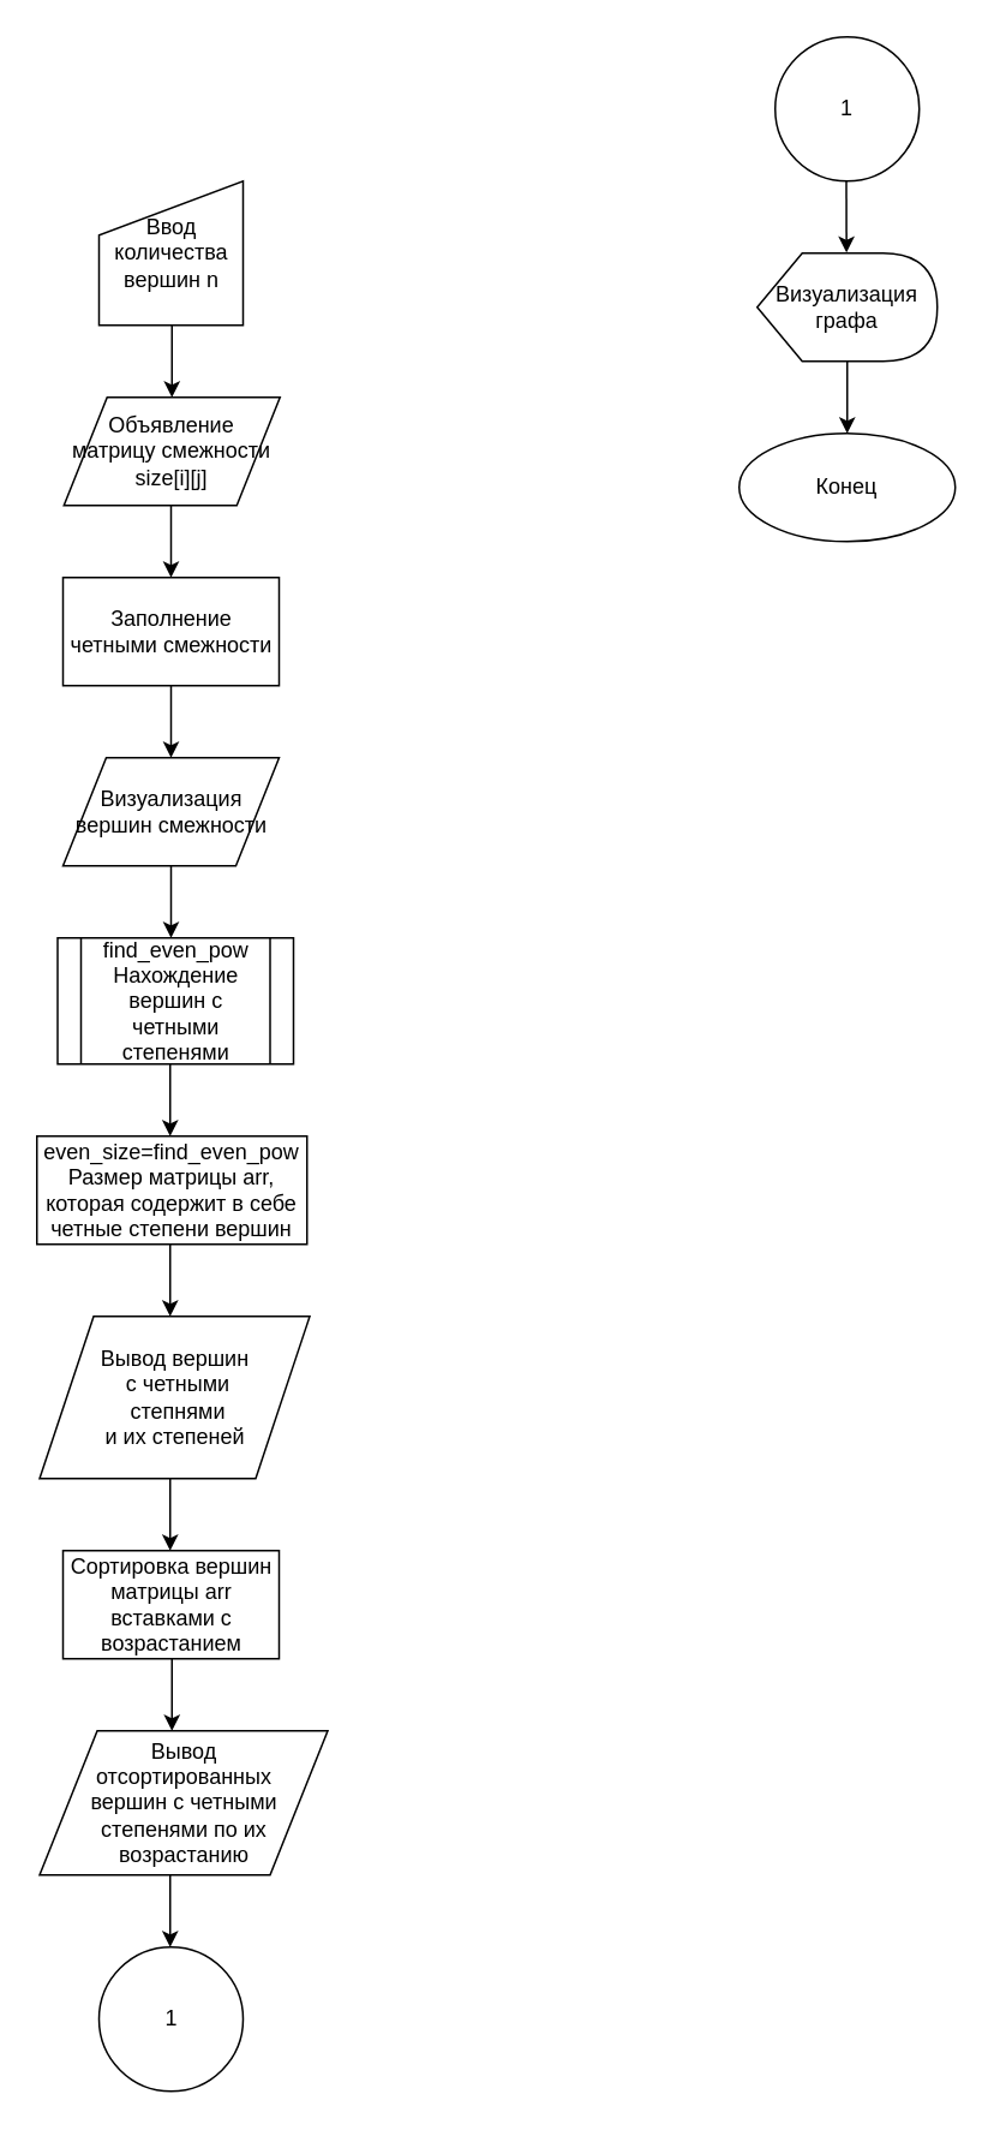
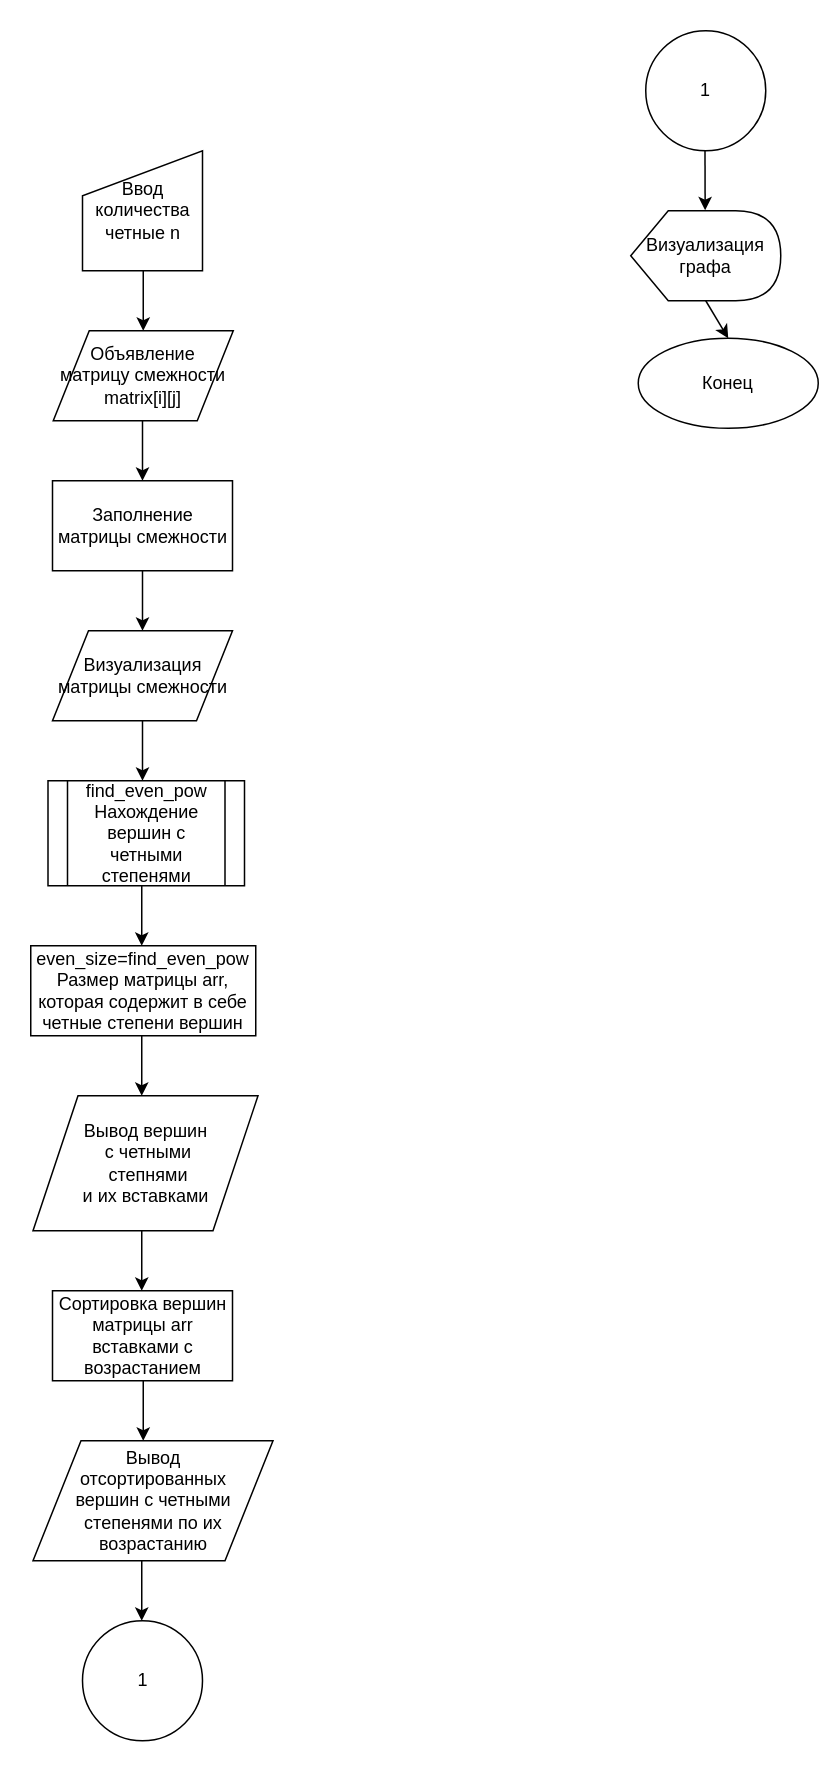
  <mxCell id="0" />
  <mxCell id="1" parent="0" />
- <mxCell id="2" value="&lt;span style=&quot;white-space: normal&quot;&gt;Ввод количества вершин n&lt;/span&gt;" style="shape=manualInput;whiteSpace=wrap;html=1;" vertex="1" parent="1"><mxGeometry x="54.5" y="100" width="80" height="80" as="geometry" /></mxCell>
+ <mxCell id="2" value="&lt;span style=&quot;white-space: normal&quot;&gt;Ввод количества четные n&lt;/span&gt;" style="shape=manualInput;whiteSpace=wrap;html=1;" vertex="1" parent="1"><mxGeometry x="54.5" y="100" width="80" height="80" as="geometry" /></mxCell>
  <mxCell id="3" value="" style="endArrow=classic;html=1;exitX=0.5;exitY=1;exitDx=0;exitDy=0;entryX=0.5;entryY=0;entryDx=0;entryDy=0;" edge="1" parent="1" target="4"><mxGeometry width="50" height="50" relative="1" as="geometry"><mxPoint x="95" y="180" as="sourcePoint" /><mxPoint x="95" y="214.64" as="targetPoint" /></mxGeometry></mxCell>
- <mxCell id="4" value="&lt;span style=&quot;white-space: normal&quot;&gt;Объявление матрицу смежности size[i][j]&lt;/span&gt;" style="shape=parallelogram;perimeter=parallelogramPerimeter;whiteSpace=wrap;html=1;" vertex="1" parent="1"><mxGeometry x="35" y="220" width="120" height="60" as="geometry" /></mxCell>
+ <mxCell id="4" value="&lt;span style=&quot;white-space: normal&quot;&gt;Объявление матрицу смежности matrix[i][j]&lt;/span&gt;" style="shape=parallelogram;perimeter=parallelogramPerimeter;whiteSpace=wrap;html=1;" vertex="1" parent="1"><mxGeometry x="35" y="220" width="120" height="60" as="geometry" /></mxCell>
  <mxCell id="5" value="" style="endArrow=classic;html=1;exitX=0.5;exitY=1;exitDx=0;exitDy=0;entryX=0.5;entryY=0;entryDx=0;entryDy=0;" edge="1" parent="1"><mxGeometry width="50" height="50" relative="1" as="geometry"><mxPoint x="94.5" y="280" as="sourcePoint" /><mxPoint x="94.5" y="320" as="targetPoint" /></mxGeometry></mxCell>
- <mxCell id="6" value="&lt;span style=&quot;white-space: normal&quot;&gt;Заполнение четными смежности&lt;/span&gt;" style="rounded=0;whiteSpace=wrap;html=1;" vertex="1" parent="1"><mxGeometry x="34.5" y="320" width="120" height="60" as="geometry" /></mxCell>
+ <mxCell id="6" value="&lt;span style=&quot;white-space: normal&quot;&gt;Заполнение матрицы смежности&lt;/span&gt;" style="rounded=0;whiteSpace=wrap;html=1;" vertex="1" parent="1"><mxGeometry x="34.5" y="320" width="120" height="60" as="geometry" /></mxCell>
  <mxCell id="7" value="" style="endArrow=classic;html=1;exitX=0.5;exitY=1;exitDx=0;exitDy=0;entryX=0.5;entryY=0;entryDx=0;entryDy=0;" edge="1" parent="1"><mxGeometry width="50" height="50" relative="1" as="geometry"><mxPoint x="94.5" y="380" as="sourcePoint" /><mxPoint x="94.5" y="420" as="targetPoint" /></mxGeometry></mxCell>
- <mxCell id="8" value="&lt;span style=&quot;white-space: normal&quot;&gt;Визуализация вершин смежности&lt;/span&gt;" style="shape=parallelogram;perimeter=parallelogramPerimeter;whiteSpace=wrap;html=1;" vertex="1" parent="1"><mxGeometry x="34.5" y="420" width="120" height="60" as="geometry" /></mxCell>
+ <mxCell id="8" value="&lt;span style=&quot;white-space: normal&quot;&gt;Визуализация матрицы смежности&lt;/span&gt;" style="shape=parallelogram;perimeter=parallelogramPerimeter;whiteSpace=wrap;html=1;" vertex="1" parent="1"><mxGeometry x="34.5" y="420" width="120" height="60" as="geometry" /></mxCell>
  <mxCell id="9" value="" style="endArrow=classic;html=1;exitX=0.5;exitY=1;exitDx=0;exitDy=0;entryX=0.5;entryY=0;entryDx=0;entryDy=0;" edge="1" parent="1"><mxGeometry width="50" height="50" relative="1" as="geometry"><mxPoint x="94.5" y="480" as="sourcePoint" /><mxPoint x="94.5" y="520" as="targetPoint" /></mxGeometry></mxCell>
  <mxCell id="10" value="&lt;span style=&quot;white-space: normal&quot;&gt;find_even_pow&lt;/span&gt;&lt;br style=&quot;white-space: normal&quot;&gt;&lt;span style=&quot;white-space: normal&quot;&gt;Нахождение вершин с четными степенями&lt;/span&gt;" style="shape=process;whiteSpace=wrap;html=1;backgroundOutline=1;" vertex="1" parent="1"><mxGeometry x="31.5" y="520" width="131" height="70" as="geometry" /></mxCell>
  <mxCell id="11" value="" style="endArrow=classic;html=1;exitX=0.5;exitY=1;exitDx=0;exitDy=0;entryX=0.5;entryY=0;entryDx=0;entryDy=0;" edge="1" parent="1"><mxGeometry width="50" height="50" relative="1" as="geometry"><mxPoint x="94" y="590" as="sourcePoint" /><mxPoint x="94" y="630" as="targetPoint" /></mxGeometry></mxCell>
  <mxCell id="12" value="&lt;span style=&quot;white-space: normal&quot;&gt;even_size=find_even_pow&lt;/span&gt;&lt;br style=&quot;white-space: normal&quot;&gt;&lt;span style=&quot;white-space: normal&quot;&gt;Размер матрицы arr, которая содержит в себе четные степени вершин&lt;/span&gt;" style="rounded=0;whiteSpace=wrap;html=1;" vertex="1" parent="1"><mxGeometry x="20" y="630" width="150" height="60" as="geometry" /></mxCell>
  <mxCell id="13" value="" style="endArrow=classic;html=1;exitX=0.5;exitY=1;exitDx=0;exitDy=0;entryX=0.5;entryY=0;entryDx=0;entryDy=0;" edge="1" parent="1"><mxGeometry width="50" height="50" relative="1" as="geometry"><mxPoint x="94" y="690" as="sourcePoint" /><mxPoint x="94" y="730" as="targetPoint" /></mxGeometry></mxCell>
- <mxCell id="14" value="&lt;span style=&quot;white-space: normal&quot;&gt;Вывод вершин&lt;br&gt;&amp;nbsp;с четными&lt;br&gt;&amp;nbsp;степнями &lt;br&gt;и их степеней&lt;/span&gt;" style="shape=parallelogram;perimeter=parallelogramPerimeter;whiteSpace=wrap;html=1;" vertex="1" parent="1"><mxGeometry x="21.5" y="730" width="150" height="90" as="geometry" /></mxCell>
+ <mxCell id="14" value="&lt;span style=&quot;white-space: normal&quot;&gt;Вывод вершин&lt;br&gt;&amp;nbsp;с четными&lt;br&gt;&amp;nbsp;степнями &lt;br&gt;и их вставками&lt;/span&gt;" style="shape=parallelogram;perimeter=parallelogramPerimeter;whiteSpace=wrap;html=1;" vertex="1" parent="1"><mxGeometry x="21.5" y="730" width="150" height="90" as="geometry" /></mxCell>
  <mxCell id="15" value="" style="endArrow=classic;html=1;exitX=0.5;exitY=1;exitDx=0;exitDy=0;entryX=0.5;entryY=0;entryDx=0;entryDy=0;" edge="1" parent="1"><mxGeometry width="50" height="50" relative="1" as="geometry"><mxPoint x="94" y="820" as="sourcePoint" /><mxPoint x="94" y="860" as="targetPoint" /></mxGeometry></mxCell>
  <mxCell id="16" value="&lt;span style=&quot;white-space: normal&quot;&gt;Сортировка вершин матрицы arr вставками с возрастанием&lt;/span&gt;" style="rounded=0;whiteSpace=wrap;html=1;" vertex="1" parent="1"><mxGeometry x="34.5" y="860" width="120" height="60" as="geometry" /></mxCell>
  <mxCell id="17" value="" style="endArrow=classic;html=1;exitX=0.5;exitY=1;exitDx=0;exitDy=0;entryX=0.5;entryY=0;entryDx=0;entryDy=0;" edge="1" parent="1"><mxGeometry width="50" height="50" relative="1" as="geometry"><mxPoint x="95" y="920" as="sourcePoint" /><mxPoint x="95" y="960" as="targetPoint" /></mxGeometry></mxCell>
  <mxCell id="18" value="Вывод &lt;br&gt;отсортированных &lt;br&gt;вершин с четными степенями по их возрастанию" style="shape=parallelogram;perimeter=parallelogramPerimeter;whiteSpace=wrap;html=1;" vertex="1" parent="1"><mxGeometry x="21.5" y="960" width="160" height="80" as="geometry" /></mxCell>
  <mxCell id="19" value="" style="endArrow=classic;html=1;exitX=0.5;exitY=1;exitDx=0;exitDy=0;entryX=0.5;entryY=0;entryDx=0;entryDy=0;" edge="1" parent="1"><mxGeometry width="50" height="50" relative="1" as="geometry"><mxPoint x="94" y="1040" as="sourcePoint" /><mxPoint x="94" y="1080" as="targetPoint" /></mxGeometry></mxCell>
  <mxCell id="20" value="Визуализация графа" style="shape=display;whiteSpace=wrap;html=1;" vertex="1" parent="1"><mxGeometry x="420" y="140" width="100" height="60" as="geometry" /></mxCell>
  <mxCell id="21" value="1" style="ellipse;whiteSpace=wrap;html=1;aspect=fixed;" vertex="1" parent="1"><mxGeometry x="54.5" y="1080" width="80" height="80" as="geometry" /></mxCell>
  <mxCell id="22" value="1" style="ellipse;whiteSpace=wrap;html=1;aspect=fixed;" vertex="1" parent="1"><mxGeometry x="430" y="20" width="80" height="80" as="geometry" /></mxCell>
  <mxCell id="23" value="" style="endArrow=classic;html=1;exitX=0.5;exitY=1;exitDx=0;exitDy=0;entryX=0.496;entryY=-0.005;entryDx=0;entryDy=0;entryPerimeter=0;" edge="1" parent="1" target="20"><mxGeometry width="50" height="50" relative="1" as="geometry"><mxPoint x="469.5" y="100" as="sourcePoint" /><mxPoint x="469.5" y="134.64" as="targetPoint" /></mxGeometry></mxCell>
  <mxCell id="24" value="" style="endArrow=classic;html=1;exitX=0.5;exitY=1;exitDx=0;exitDy=0;entryX=0.5;entryY=0;entryDx=0;entryDy=0;" edge="1" parent="1" target="25"><mxGeometry width="50" height="50" relative="1" as="geometry"><mxPoint x="470" y="200" as="sourcePoint" /><mxPoint x="470" y="234.64" as="targetPoint" /></mxGeometry></mxCell>
- <mxCell id="25" value="Конец" style="ellipse;whiteSpace=wrap;html=1;" vertex="1" parent="1"><mxGeometry x="410" y="240" width="120" height="60" as="geometry" /></mxCell>
+ <mxCell id="25" value="Конец" style="ellipse;whiteSpace=wrap;html=1;" vertex="1" parent="1"><mxGeometry x="425" y="225" width="120" height="60" as="geometry" /></mxCell>
